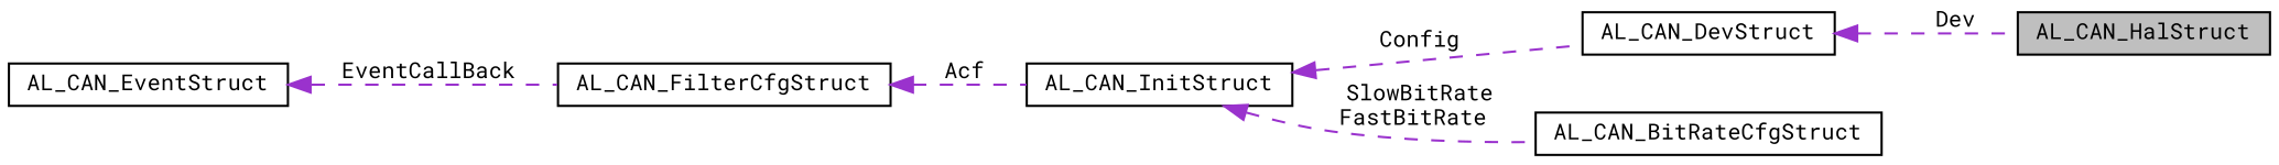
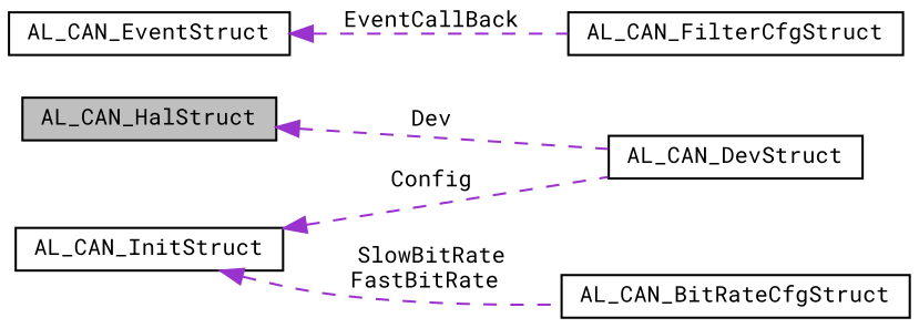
  digraph {
    fontname="Roboto Mono"
    rankdir=LR
    node [color=black fillcolor=white fontname="Roboto Mono" fontsize=10 shape=record style=filled]
    edge [color=darkorchid3 dir=back fontname="Roboto Mono" fontsize=10 labelfontname=Helvetica labelfontsize=10 style=dashed]
    n1 [fillcolor=grey75 fontcolor=black height=0.2 label=AL_CAN_HalStruct width=0.4]
    n2 [height=0.2 label=AL_CAN_DevStruct width=0.4]
    n3 [height=0.2 label=AL_CAN_EventStruct width=0.4]
    n4 [height=0.2 label=AL_CAN_FilterCfgStruct width=0.4]
    n5 [height=0.2 label=AL_CAN_InitStruct width=0.4]
    n6 [height=0.2 label=AL_CAN_BitRateCfgStruct width=0.4]
-   n2 -> n1 [label=" Dev"]
+   n1 -> n2 [label=" Dev"]
    n3 -> n4 [label=" EventCallBack"]
-   n4 -> n5 [label=" Acf"]
    n5 -> n2 [label=" Config"]
    n5 -> n6 [label=" SlowBitRate\nFastBitRate"]
  }
